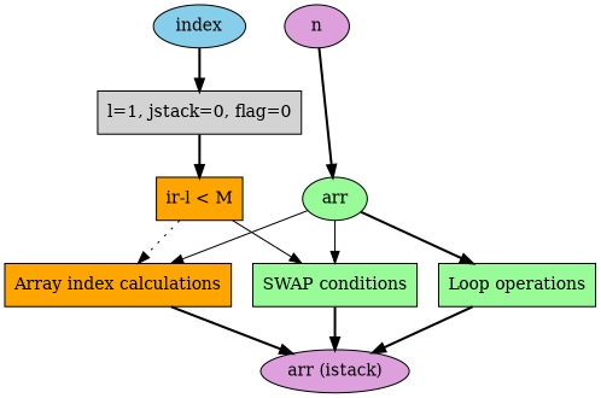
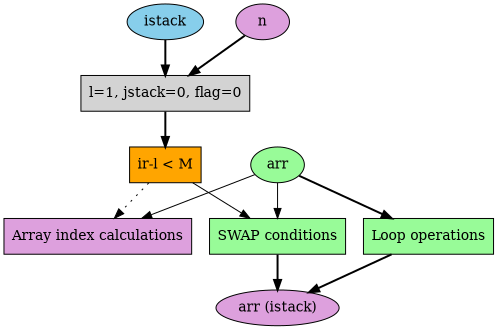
  digraph {
    node [fillcolor=palegreen shape=box style=filled]
    edge [style=bold]
    n1 [fillcolor=plum label=n shape=ellipse]
    n2 [fillcolor=lightgrey label="l=1, jstack=0, flag=0"]
    n3 [fillcolor=orange label="ir-l < M"]
    n4 [label=arr shape=ellipse]
    n5 [label="SWAP conditions"]
-   n6 [fillcolor=orange label="Array index calculations"]
+   n6 [fillcolor=plum label="Array index calculations"]
    n7 [label="Loop operations"]
    n8 [fillcolor=plum label="arr (istack)" shape=ellipse]
-   n9 [fillcolor=skyblue label=index shape=ellipse]
-   n1 -> n4
+   n9 [fillcolor=skyblue label=istack shape=ellipse]
+   n1 -> n2
    n2 -> n3
    n3 -> n5 [style=solid]
    n3 -> n6 [style=dotted]
    n4 -> n5 [style=solid]
    n4 -> n6 [style=solid]
    n4 -> n7
    n5 -> n8
-   n6 -> n8
    n7 -> n8
    n9 -> n2
  }
